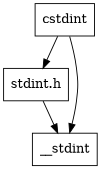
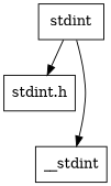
  digraph {
    node [shape=box]
-   n1 [label=cstdint]
+   n1 [label=stdint]
    n2 [label="stdint.h"]
    n3 [label=__stdint]
    n1 -> n2
    n1 -> n3
-   n2 -> n3
  }
